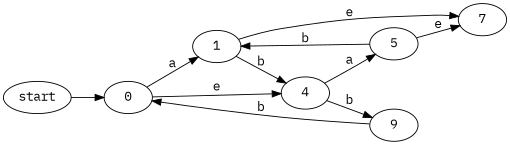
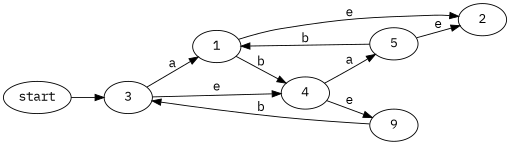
  digraph {
    fontname="IBM Plex Mono"
    rankdir=LR
    node [fontname="IBM Plex Mono"]
    edge [fontname="IBM Plex Mono"]
    start
-   0
+   0 [label=3]
    1
    4
-   2 [label=7]
+   2
    n6 [label=9]
    5
    start -> 0
    0 -> 1 [label=a]
    0 -> 4 [label=e]
    1 -> 4 [label=b]
    1 -> 2 [label=e]
-   4 -> n6 [label=b]
+   4 -> n6 [label=e]
    4 -> 5 [label=a]
    n6 -> 0 [label=b]
    5 -> 1 [label=b]
    5 -> 2 [label=e]
  }
